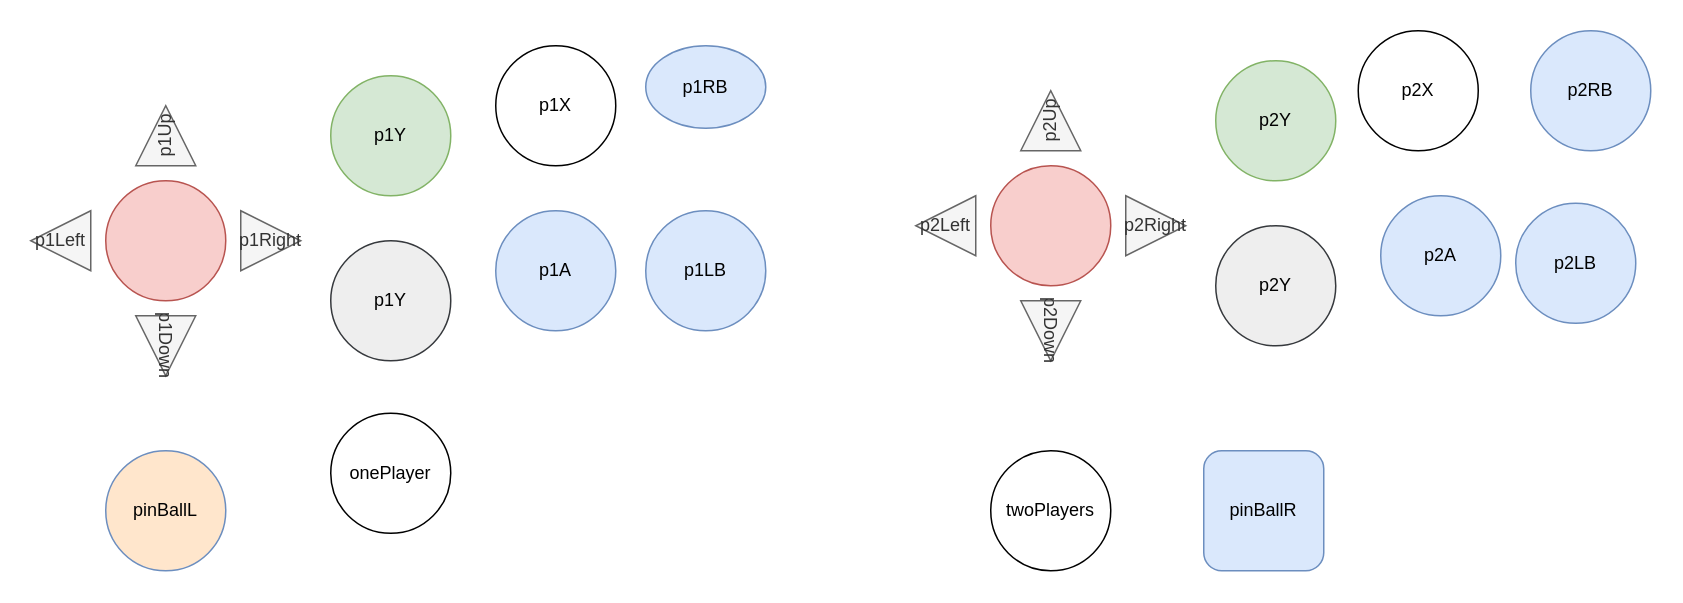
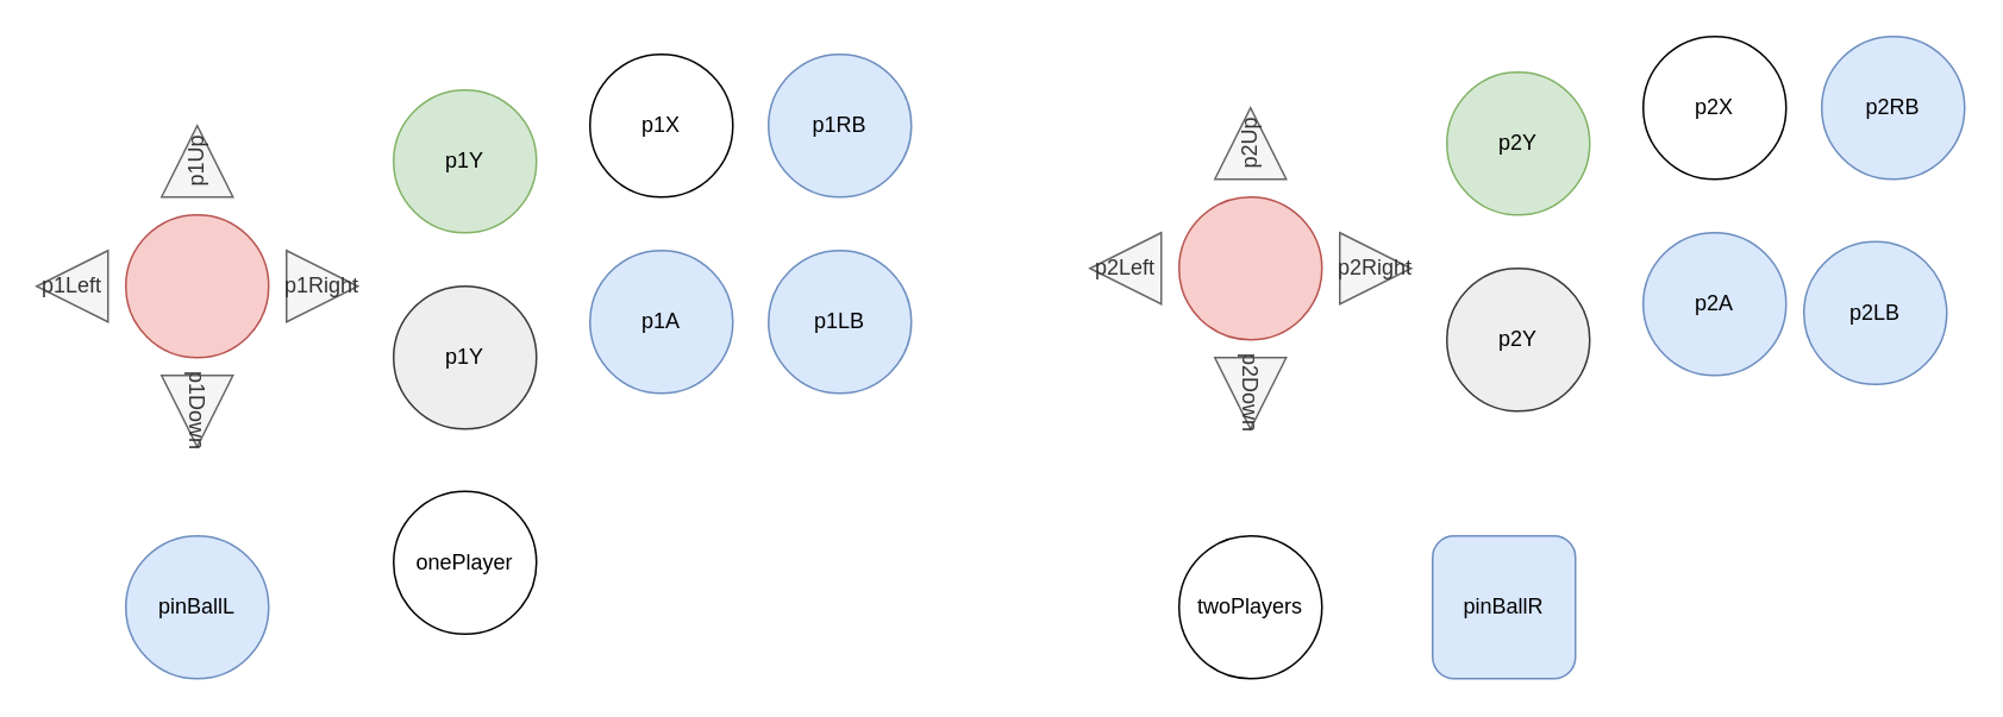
  <mxCell id="0" />
  <mxCell id="1" parent="0" />
  <mxCell id="2" value="" style="ellipse;whiteSpace=wrap;html=1;aspect=fixed;fillColor=#f8cecc;strokeColor=#b85450;" vertex="1" parent="1"><mxGeometry x="70" y="120" width="80" height="80" as="geometry" /></mxCell>
  <mxCell id="3" value="p1Y" style="ellipse;whiteSpace=wrap;html=1;aspect=fixed;fillColor=#d5e8d4;strokeColor=#82b366;" vertex="1" parent="1"><mxGeometry x="220" y="50" width="80" height="80" as="geometry" /></mxCell>
  <mxCell id="4" value="p1Y" style="ellipse;whiteSpace=wrap;html=1;aspect=fixed;fillColor=#eeeeee;strokeColor=#36393d;" vertex="1" parent="1"><mxGeometry x="220" y="160" width="80" height="80" as="geometry" /></mxCell>
  <mxCell id="5" value="p1X" style="ellipse;whiteSpace=wrap;html=1;aspect=fixed;" vertex="1" parent="1"><mxGeometry x="330" y="30" width="80" height="80" as="geometry" /></mxCell>
  <mxCell id="6" value="p1A" style="ellipse;whiteSpace=wrap;html=1;aspect=fixed;fillColor=#dae8fc;strokeColor=#6c8ebf;" vertex="1" parent="1"><mxGeometry x="330" y="140" width="80" height="80" as="geometry" /></mxCell>
- <mxCell id="7" value="p1RB" style="ellipse;whiteSpace=wrap;html=1;aspect=fixed;fillColor=#dae8fc;strokeColor=#6c8ebf;" vertex="1" parent="1"><mxGeometry x="430" y="30" width="80" height="55" as="geometry" /></mxCell>
+ <mxCell id="7" value="p1RB" style="ellipse;whiteSpace=wrap;html=1;aspect=fixed;fillColor=#dae8fc;strokeColor=#6c8ebf;" vertex="1" parent="1"><mxGeometry x="430" y="30" width="80" height="80" as="geometry" /></mxCell>
  <mxCell id="8" value="p1LB" style="ellipse;whiteSpace=wrap;html=1;aspect=fixed;fillColor=#dae8fc;strokeColor=#6c8ebf;" vertex="1" parent="1"><mxGeometry x="430" y="140" width="80" height="80" as="geometry" /></mxCell>
  <mxCell id="9" value="p1Up" style="triangle;whiteSpace=wrap;html=1;rotation=-90;fillColor=#f5f5f5;strokeColor=#666666;fontColor=#333333;" vertex="1" parent="1"><mxGeometry x="90" y="70" width="40" height="40" as="geometry" /></mxCell>
  <mxCell id="10" value="p1Down" style="triangle;whiteSpace=wrap;html=1;rotation=90;fillColor=#f5f5f5;strokeColor=#666666;fontColor=#333333;" vertex="1" parent="1"><mxGeometry x="90" y="210" width="40" height="40" as="geometry" /></mxCell>
  <mxCell id="11" value="p1Right" style="triangle;whiteSpace=wrap;html=1;rotation=0;fillColor=#f5f5f5;strokeColor=#666666;fontColor=#333333;" vertex="1" parent="1"><mxGeometry x="160" y="140" width="40" height="40" as="geometry" /></mxCell>
  <mxCell id="12" value="p1Left" style="triangle;whiteSpace=wrap;html=1;rotation=0;fillColor=#f5f5f5;strokeColor=#666666;fontColor=#333333;flipH=1;flipV=0;" vertex="1" parent="1"><mxGeometry x="20" y="140" width="40" height="40" as="geometry" /></mxCell>
  <mxCell id="13" value="" style="ellipse;whiteSpace=wrap;html=1;aspect=fixed;fillColor=#f8cecc;strokeColor=#b85450;" vertex="1" parent="1"><mxGeometry x="660" y="110" width="80" height="80" as="geometry" /></mxCell>
  <mxCell id="14" value="p2Y" style="ellipse;whiteSpace=wrap;html=1;aspect=fixed;fillColor=#d5e8d4;strokeColor=#82b366;" vertex="1" parent="1"><mxGeometry x="810" y="40" width="80" height="80" as="geometry" /></mxCell>
  <mxCell id="15" value="p2Y" style="ellipse;whiteSpace=wrap;html=1;aspect=fixed;fillColor=#eeeeee;strokeColor=#36393d;" vertex="1" parent="1"><mxGeometry x="810" y="150" width="80" height="80" as="geometry" /></mxCell>
- <mxCell id="16" value="p2X" style="ellipse;whiteSpace=wrap;html=1;aspect=fixed;" vertex="1" parent="1"><mxGeometry x="905" y="20" width="80" height="80" as="geometry" /></mxCell>
+ <mxCell id="16" value="p2X" style="ellipse;whiteSpace=wrap;html=1;aspect=fixed;" vertex="1" parent="1"><mxGeometry x="920" y="20" width="80" height="80" as="geometry" /></mxCell>
  <mxCell id="17" value="p2A" style="ellipse;whiteSpace=wrap;html=1;aspect=fixed;fillColor=#dae8fc;strokeColor=#6c8ebf;" vertex="1" parent="1"><mxGeometry x="920" y="130" width="80" height="80" as="geometry" /></mxCell>
  <mxCell id="18" value="p2RB" style="ellipse;whiteSpace=wrap;html=1;aspect=fixed;fillColor=#dae8fc;strokeColor=#6c8ebf;" vertex="1" parent="1"><mxGeometry x="1020" y="20" width="80" height="80" as="geometry" /></mxCell>
  <mxCell id="19" value="p2LB" style="ellipse;whiteSpace=wrap;html=1;aspect=fixed;fillColor=#dae8fc;strokeColor=#6c8ebf;" vertex="1" parent="1"><mxGeometry x="1010" y="135" width="80" height="80" as="geometry" /></mxCell>
  <mxCell id="20" value="p2Up" style="triangle;whiteSpace=wrap;html=1;rotation=-90;fillColor=#f5f5f5;strokeColor=#666666;fontColor=#333333;" vertex="1" parent="1"><mxGeometry x="680" y="60" width="40" height="40" as="geometry" /></mxCell>
  <mxCell id="21" value="p2Down" style="triangle;whiteSpace=wrap;html=1;rotation=90;fillColor=#f5f5f5;strokeColor=#666666;fontColor=#333333;" vertex="1" parent="1"><mxGeometry x="680" y="200" width="40" height="40" as="geometry" /></mxCell>
  <mxCell id="22" value="p2Right" style="triangle;whiteSpace=wrap;html=1;rotation=0;fillColor=#f5f5f5;strokeColor=#666666;fontColor=#333333;" vertex="1" parent="1"><mxGeometry x="750" y="130" width="40" height="40" as="geometry" /></mxCell>
  <mxCell id="23" value="p2Left" style="triangle;whiteSpace=wrap;html=1;rotation=0;fillColor=#f5f5f5;strokeColor=#666666;fontColor=#333333;flipH=1;flipV=0;" vertex="1" parent="1"><mxGeometry x="610" y="130" width="40" height="40" as="geometry" /></mxCell>
- <mxCell id="24" value="pinBallL" style="ellipse;whiteSpace=wrap;html=1;aspect=fixed;fillColor=#ffe6cc;strokeColor=#6c8ebf;" vertex="1" parent="1"><mxGeometry x="70" y="300" width="80" height="80" as="geometry" /></mxCell>
+ <mxCell id="24" value="pinBallL" style="ellipse;whiteSpace=wrap;html=1;aspect=fixed;fillColor=#dae8fc;strokeColor=#6c8ebf;" vertex="1" parent="1"><mxGeometry x="70" y="300" width="80" height="80" as="geometry" /></mxCell>
  <mxCell id="25" value="pinBallR" style="whiteSpace=wrap;html=1;aspect=fixed;fillColor=#dae8fc;strokeColor=#6c8ebf;rounded=1;" vertex="1" parent="1"><mxGeometry x="802" y="300" width="80" height="80" as="geometry" /></mxCell>
  <mxCell id="26" value="onePlayer" style="ellipse;whiteSpace=wrap;html=1;aspect=fixed;" vertex="1" parent="1"><mxGeometry x="220" y="275" width="80" height="80" as="geometry" /></mxCell>
  <mxCell id="27" value="twoPlayers" style="ellipse;whiteSpace=wrap;html=1;aspect=fixed;" vertex="1" parent="1"><mxGeometry x="660" y="300" width="80" height="80" as="geometry" /></mxCell>
